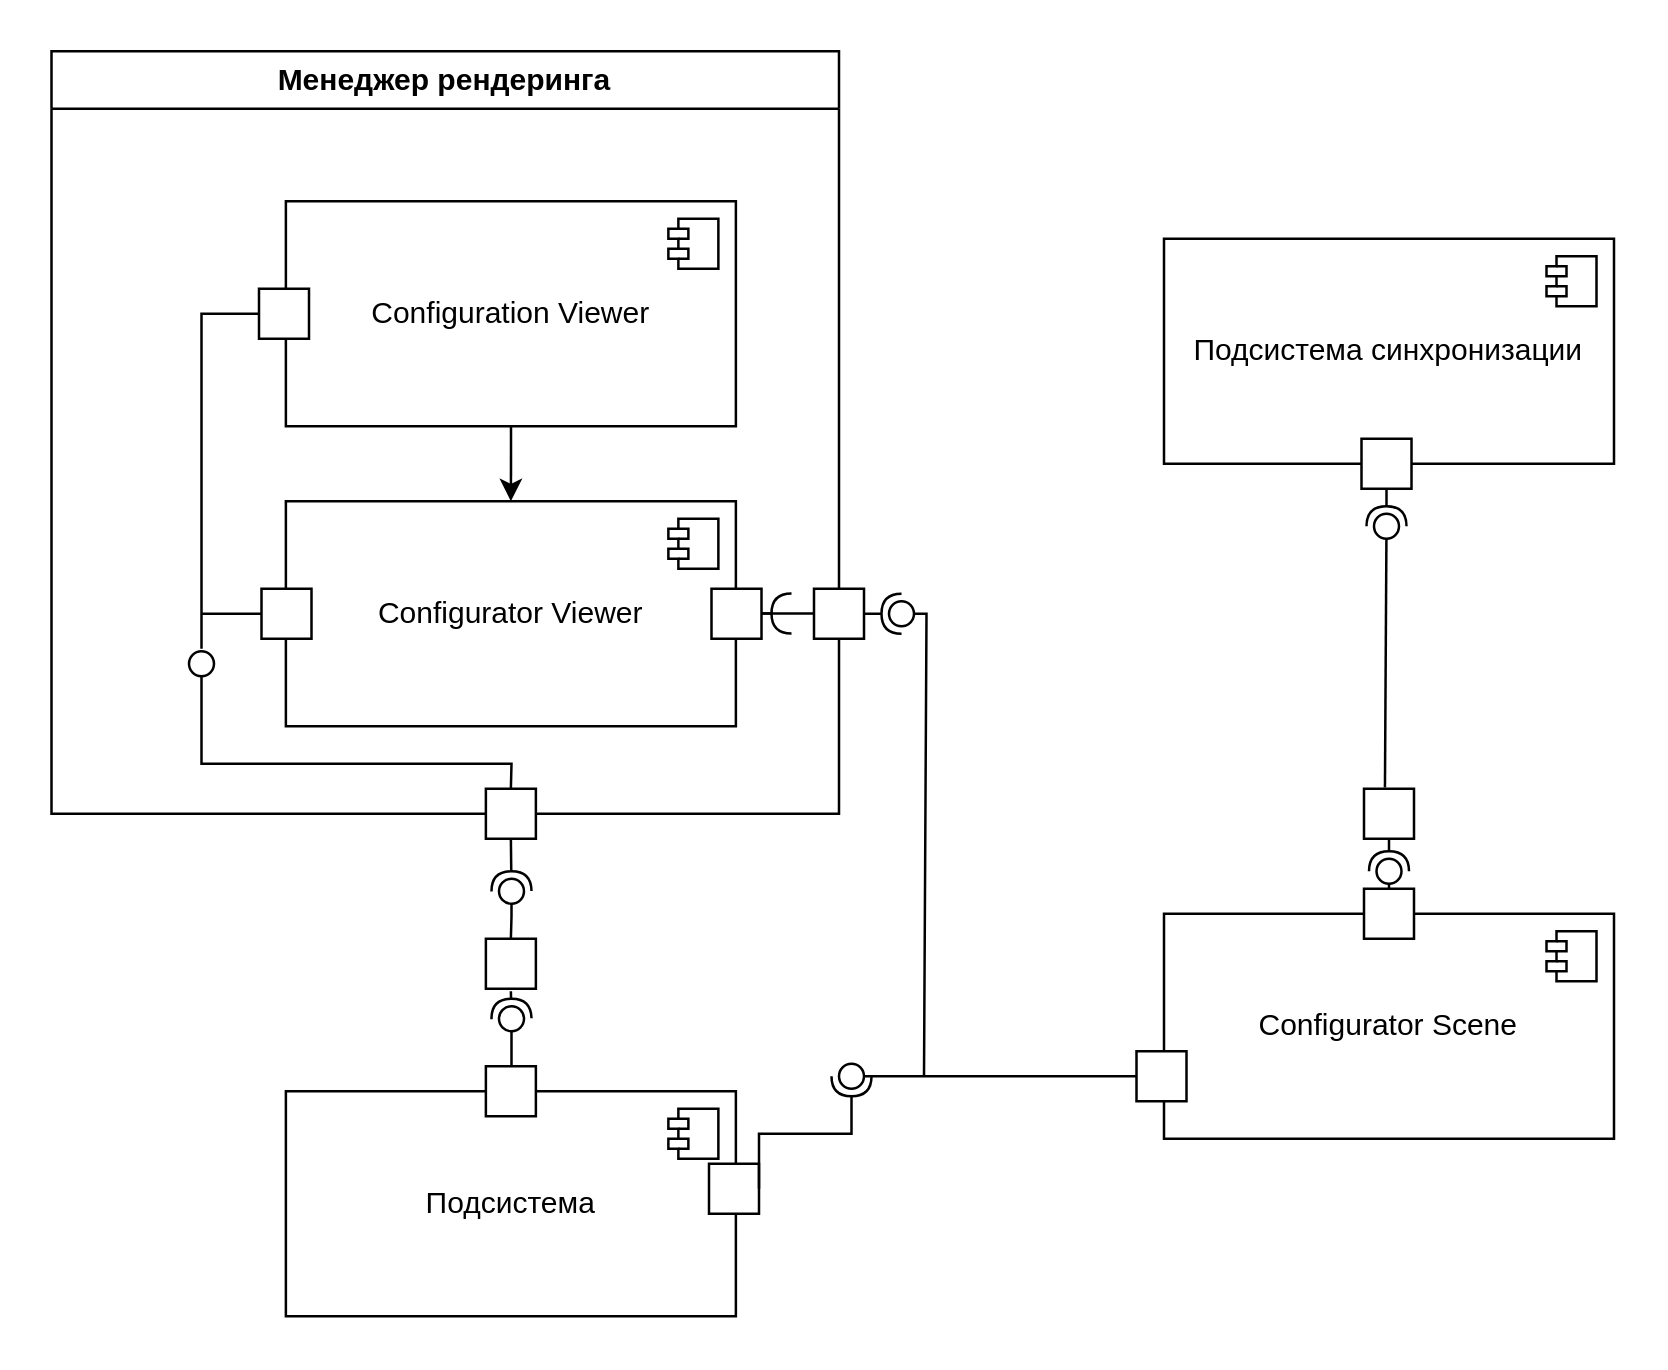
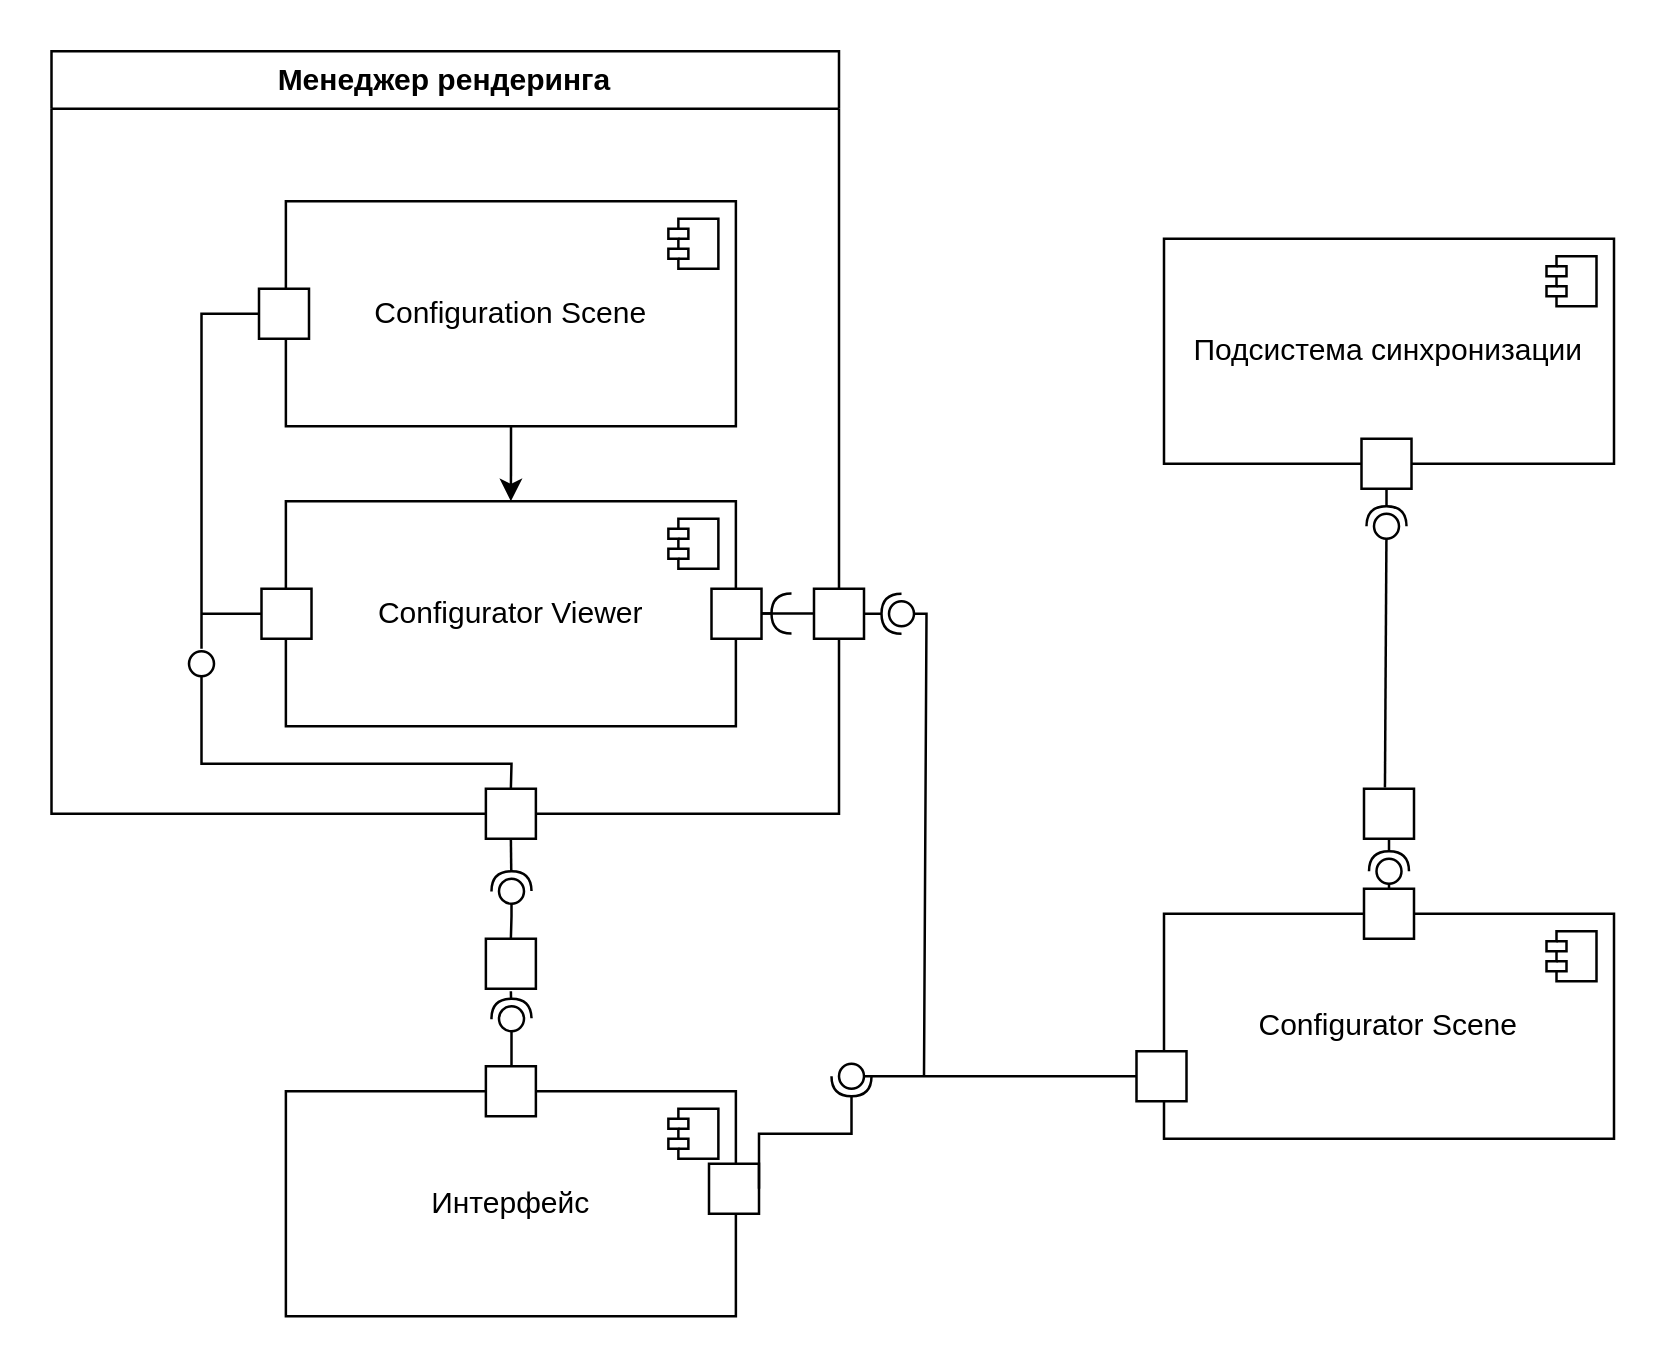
  <mxCell id="0" />
  <mxCell id="1" parent="0" />
  <mxCell id="2" value="Подсистема синхронизации" style="html=1;dropTarget=0;whiteSpace=wrap;" vertex="1" parent="1"><mxGeometry x="465" y="95" width="180" height="90" as="geometry" /></mxCell>
  <mxCell id="3" value="" style="shape=module;jettyWidth=8;jettyHeight=4;" vertex="1" parent="2"><mxGeometry x="1" width="20" height="20" relative="1" as="geometry"><mxPoint x="-27" y="7" as="offset" /></mxGeometry></mxCell>
  <mxCell id="4" value="" style="rounded=0;orthogonalLoop=1;jettySize=auto;html=1;endArrow=halfCircle;endFill=0;endSize=6;strokeWidth=1;sketch=0;exitX=0.5;exitY=1;exitDx=0;exitDy=0;" edge="1" parent="1" source="32" target="6"><mxGeometry relative="1" as="geometry"><mxPoint x="550" y="210" as="sourcePoint" /><mxPoint x="554" y="205" as="targetPoint" /></mxGeometry></mxCell>
  <mxCell id="5" value="" style="rounded=0;orthogonalLoop=1;jettySize=auto;html=1;endArrow=oval;endFill=0;sketch=0;sourcePerimeterSpacing=0;targetPerimeterSpacing=0;endSize=10;exitX=0.419;exitY=-0.023;exitDx=0;exitDy=0;exitPerimeter=0;" edge="1" parent="1" source="31" target="6"><mxGeometry relative="1" as="geometry"><mxPoint x="554" y="225" as="sourcePoint" /></mxGeometry></mxCell>
  <mxCell id="6" value="" style="ellipse;whiteSpace=wrap;html=1;align=center;aspect=fixed;fillColor=none;strokeColor=none;resizable=0;perimeter=centerPerimeter;rotatable=0;allowArrows=0;points=[];outlineConnect=1;" vertex="1" parent="1"><mxGeometry x="549" y="205" width="10" height="10" as="geometry" /></mxCell>
- <mxCell id="7" value="Подсистема" style="html=1;dropTarget=0;whiteSpace=wrap;" vertex="1" parent="1"><mxGeometry x="113.75" y="436" width="180" height="90" as="geometry" /></mxCell>
+ <mxCell id="7" value="Интерфейс" style="html=1;dropTarget=0;whiteSpace=wrap;" vertex="1" parent="1"><mxGeometry x="113.75" y="436" width="180" height="90" as="geometry" /></mxCell>
  <mxCell id="8" value="" style="shape=module;jettyWidth=8;jettyHeight=4;" vertex="1" parent="7"><mxGeometry x="1" width="20" height="20" relative="1" as="geometry"><mxPoint x="-27" y="7" as="offset" /></mxGeometry></mxCell>
  <mxCell id="9" value="Configurator Scene" style="html=1;dropTarget=0;whiteSpace=wrap;" vertex="1" parent="1"><mxGeometry x="465" y="365" width="180" height="90" as="geometry" /></mxCell>
  <mxCell id="10" value="" style="shape=module;jettyWidth=8;jettyHeight=4;" vertex="1" parent="9"><mxGeometry x="1" width="20" height="20" relative="1" as="geometry"><mxPoint x="-27" y="7" as="offset" /></mxGeometry></mxCell>
  <mxCell id="11" value="Менеджер рендеринга" style="swimlane;whiteSpace=wrap;html=1;" vertex="1" parent="1"><mxGeometry x="20" y="20" width="315" height="305" as="geometry" /></mxCell>
- <mxCell id="12" value="Configuration Viewer" style="html=1;dropTarget=0;whiteSpace=wrap;" vertex="1" parent="11"><mxGeometry x="93.75" y="60" width="180" height="90" as="geometry" /></mxCell>
+ <mxCell id="12" value="Configuration Scene" style="html=1;dropTarget=0;whiteSpace=wrap;" vertex="1" parent="11"><mxGeometry x="93.75" y="60" width="180" height="90" as="geometry" /></mxCell>
  <mxCell id="13" value="" style="shape=module;jettyWidth=8;jettyHeight=4;" vertex="1" parent="12"><mxGeometry x="1" width="20" height="20" relative="1" as="geometry"><mxPoint x="-27" y="7" as="offset" /></mxGeometry></mxCell>
  <mxCell id="14" value="Configurator Viewer" style="html=1;dropTarget=0;whiteSpace=wrap;" vertex="1" parent="11"><mxGeometry x="93.75" y="180" width="180" height="90" as="geometry" /></mxCell>
  <mxCell id="15" value="" style="shape=module;jettyWidth=8;jettyHeight=4;" vertex="1" parent="14"><mxGeometry x="1" width="20" height="20" relative="1" as="geometry"><mxPoint x="-27" y="7" as="offset" /></mxGeometry></mxCell>
  <mxCell id="16" style="edgeStyle=orthogonalEdgeStyle;rounded=0;orthogonalLoop=1;jettySize=auto;html=1;entryX=0.5;entryY=0;entryDx=0;entryDy=0;" edge="1" parent="11" source="12" target="14"><mxGeometry relative="1" as="geometry" /></mxCell>
  <mxCell id="17" value="" style="whiteSpace=wrap;html=1;aspect=fixed;" vertex="1" parent="11"><mxGeometry x="264" y="215" width="20" height="20" as="geometry" /></mxCell>
  <mxCell id="18" value="" style="whiteSpace=wrap;html=1;aspect=fixed;" vertex="1" parent="11"><mxGeometry x="83" y="95" width="20" height="20" as="geometry" /></mxCell>
  <mxCell id="19" value="" style="rounded=0;orthogonalLoop=1;jettySize=auto;html=1;endArrow=halfCircle;endFill=0;endSize=6;strokeWidth=1;sketch=0;exitX=1;exitY=0.5;exitDx=0;exitDy=0;" edge="1" parent="11"><mxGeometry relative="1" as="geometry"><mxPoint x="284" y="224.88" as="sourcePoint" /><mxPoint x="296" y="224.88" as="targetPoint" /></mxGeometry></mxCell>
  <mxCell id="20" value="" style="endArrow=none;html=1;rounded=0;exitX=1;exitY=0.5;exitDx=0;exitDy=0;entryX=0;entryY=0.5;entryDx=0;entryDy=0;" edge="1" parent="11"><mxGeometry width="50" height="50" relative="1" as="geometry"><mxPoint x="284" y="224.88" as="sourcePoint" /><mxPoint x="305" y="224.88" as="targetPoint" /></mxGeometry></mxCell>
  <mxCell id="21" value="" style="rounded=0;orthogonalLoop=1;jettySize=auto;html=1;endArrow=oval;endFill=0;sketch=0;sourcePerimeterSpacing=0;targetPerimeterSpacing=0;endSize=10;exitX=0.5;exitY=0;exitDx=0;exitDy=0;" edge="1" parent="11" source="25"><mxGeometry relative="1" as="geometry"><mxPoint x="82" y="440" as="sourcePoint" /><mxPoint x="60" y="245" as="targetPoint" /><Array as="points"><mxPoint x="184" y="285" /><mxPoint x="60" y="285" /></Array></mxGeometry></mxCell>
  <mxCell id="22" value="" style="endArrow=none;html=1;rounded=0;entryX=0;entryY=0.5;entryDx=0;entryDy=0;" edge="1" parent="11" target="18"><mxGeometry width="50" height="50" relative="1" as="geometry"><mxPoint x="60" y="239" as="sourcePoint" /><mxPoint x="60" y="105" as="targetPoint" /><Array as="points"><mxPoint x="60" y="105" /></Array></mxGeometry></mxCell>
  <mxCell id="23" value="" style="endArrow=none;html=1;rounded=0;" edge="1" parent="11"><mxGeometry width="50" height="50" relative="1" as="geometry"><mxPoint x="60" y="225" as="sourcePoint" /><mxPoint x="84" y="225" as="targetPoint" /></mxGeometry></mxCell>
  <mxCell id="24" value="" style="whiteSpace=wrap;html=1;aspect=fixed;" vertex="1" parent="1"><mxGeometry x="325" y="235" width="20" height="20" as="geometry" /></mxCell>
  <mxCell id="25" value="" style="whiteSpace=wrap;html=1;aspect=fixed;" vertex="1" parent="1"><mxGeometry x="193.75" y="315" width="20" height="20" as="geometry" /></mxCell>
  <mxCell id="26" value="" style="whiteSpace=wrap;html=1;aspect=fixed;" vertex="1" parent="1"><mxGeometry x="193.75" y="375" width="20" height="20" as="geometry" /></mxCell>
  <mxCell id="27" value="" style="whiteSpace=wrap;html=1;aspect=fixed;" vertex="1" parent="1"><mxGeometry x="193.75" y="426" width="20" height="20" as="geometry" /></mxCell>
  <mxCell id="28" value="" style="whiteSpace=wrap;html=1;aspect=fixed;" vertex="1" parent="1"><mxGeometry x="283" y="465" width="20" height="20" as="geometry" /></mxCell>
  <mxCell id="29" value="" style="whiteSpace=wrap;html=1;aspect=fixed;" vertex="1" parent="1"><mxGeometry x="454" y="420" width="20" height="20" as="geometry" /></mxCell>
  <mxCell id="30" value="" style="whiteSpace=wrap;html=1;aspect=fixed;" vertex="1" parent="1"><mxGeometry x="545" y="355" width="20" height="20" as="geometry" /></mxCell>
  <mxCell id="31" value="" style="whiteSpace=wrap;html=1;aspect=fixed;" vertex="1" parent="1"><mxGeometry x="545" y="315" width="20" height="20" as="geometry" /></mxCell>
  <mxCell id="32" value="" style="whiteSpace=wrap;html=1;aspect=fixed;" vertex="1" parent="1"><mxGeometry x="544" y="175" width="20" height="20" as="geometry" /></mxCell>
  <mxCell id="33" value="" style="whiteSpace=wrap;html=1;aspect=fixed;" vertex="1" parent="1"><mxGeometry x="104" y="235" width="20" height="20" as="geometry" /></mxCell>
  <mxCell id="34" value="" style="rounded=0;orthogonalLoop=1;jettySize=auto;html=1;endArrow=halfCircle;endFill=0;endSize=6;strokeWidth=1;sketch=0;exitX=0.5;exitY=1;exitDx=0;exitDy=0;" edge="1" parent="1" target="36"><mxGeometry relative="1" as="geometry"><mxPoint x="555" y="335" as="sourcePoint" /><mxPoint x="555" y="345" as="targetPoint" /></mxGeometry></mxCell>
  <mxCell id="35" value="" style="rounded=0;orthogonalLoop=1;jettySize=auto;html=1;endArrow=oval;endFill=0;sketch=0;sourcePerimeterSpacing=0;targetPerimeterSpacing=0;endSize=10;" edge="1" parent="1" target="36"><mxGeometry relative="1" as="geometry"><mxPoint x="555" y="355" as="sourcePoint" /></mxGeometry></mxCell>
  <mxCell id="36" value="" style="ellipse;whiteSpace=wrap;html=1;align=center;aspect=fixed;fillColor=none;strokeColor=none;resizable=0;perimeter=centerPerimeter;rotatable=0;allowArrows=0;points=[];outlineConnect=1;" vertex="1" parent="1"><mxGeometry x="550" y="343" width="10" height="10" as="geometry" /></mxCell>
  <mxCell id="37" value="" style="rounded=0;orthogonalLoop=1;jettySize=auto;html=1;endArrow=halfCircle;endFill=0;endSize=6;strokeWidth=1;sketch=0;exitX=1;exitY=0.5;exitDx=0;exitDy=0;edgeStyle=elbowEdgeStyle;elbow=vertical;" edge="1" parent="1" source="28"><mxGeometry relative="1" as="geometry"><mxPoint x="375" y="425" as="sourcePoint" /><mxPoint x="340" y="430" as="targetPoint" /></mxGeometry></mxCell>
  <mxCell id="38" value="" style="rounded=0;orthogonalLoop=1;jettySize=auto;html=1;endArrow=oval;endFill=0;sketch=0;sourcePerimeterSpacing=0;targetPerimeterSpacing=0;endSize=10;exitX=0;exitY=0.5;exitDx=0;exitDy=0;" edge="1" parent="1" source="29"><mxGeometry relative="1" as="geometry"><mxPoint x="375" y="445" as="sourcePoint" /><mxPoint x="340" y="430" as="targetPoint" /></mxGeometry></mxCell>
  <mxCell id="39" value="" style="ellipse;whiteSpace=wrap;html=1;align=center;aspect=fixed;fillColor=none;strokeColor=none;resizable=0;perimeter=centerPerimeter;rotatable=0;allowArrows=0;points=[];outlineConnect=1;" vertex="1" parent="1"><mxGeometry x="370" y="433" width="10" height="10" as="geometry" /></mxCell>
  <mxCell id="40" value="" style="rounded=0;orthogonalLoop=1;jettySize=auto;html=1;endArrow=halfCircle;endFill=0;endSize=6;strokeWidth=1;sketch=0;exitX=1;exitY=0.5;exitDx=0;exitDy=0;" edge="1" parent="1" source="24"><mxGeometry relative="1" as="geometry"><mxPoint x="351" y="185" as="sourcePoint" /><mxPoint x="360" y="245" as="targetPoint" /></mxGeometry></mxCell>
  <mxCell id="41" value="" style="rounded=0;orthogonalLoop=1;jettySize=auto;html=1;endArrow=oval;endFill=0;sketch=0;sourcePerimeterSpacing=0;targetPerimeterSpacing=0;endSize=10;" edge="1" parent="1"><mxGeometry relative="1" as="geometry"><mxPoint x="369" y="430" as="sourcePoint" /><mxPoint x="360" y="245" as="targetPoint" /><Array as="points"><mxPoint x="370" y="245" /></Array></mxGeometry></mxCell>
  <mxCell id="42" value="" style="ellipse;whiteSpace=wrap;html=1;align=center;aspect=fixed;fillColor=none;strokeColor=none;resizable=0;perimeter=centerPerimeter;rotatable=0;allowArrows=0;points=[];outlineConnect=1;" vertex="1" parent="1"><mxGeometry x="405" y="255" width="10" height="10" as="geometry" /></mxCell>
  <mxCell id="43" value="" style="ellipse;whiteSpace=wrap;html=1;align=center;aspect=fixed;fillColor=none;strokeColor=none;resizable=0;perimeter=centerPerimeter;rotatable=0;allowArrows=0;points=[];outlineConnect=1;" vertex="1" parent="1"><mxGeometry x="380" y="443" width="10" height="10" as="geometry" /></mxCell>
  <mxCell id="44" value="" style="rounded=0;orthogonalLoop=1;jettySize=auto;html=1;endArrow=halfCircle;endFill=0;endSize=6;strokeWidth=1;sketch=0;exitX=0.5;exitY=1;exitDx=0;exitDy=0;" edge="1" parent="1" source="25"><mxGeometry relative="1" as="geometry"><mxPoint x="200" y="345" as="sourcePoint" /><mxPoint x="204" y="356" as="targetPoint" /></mxGeometry></mxCell>
  <mxCell id="45" value="" style="rounded=0;orthogonalLoop=1;jettySize=auto;html=1;endArrow=oval;endFill=0;sketch=0;sourcePerimeterSpacing=0;targetPerimeterSpacing=0;endSize=10;exitX=0.5;exitY=0;exitDx=0;exitDy=0;" edge="1" parent="1" source="26"><mxGeometry relative="1" as="geometry"><mxPoint x="379" y="440" as="sourcePoint" /><mxPoint x="204" y="356" as="targetPoint" /><Array as="points"><mxPoint x="204" y="366" /></Array></mxGeometry></mxCell>
  <mxCell id="46" value="" style="rounded=0;orthogonalLoop=1;jettySize=auto;html=1;endArrow=halfCircle;endFill=0;endSize=6;strokeWidth=1;sketch=0;exitX=0.5;exitY=1;exitDx=0;exitDy=0;" edge="1" parent="1"><mxGeometry relative="1" as="geometry"><mxPoint x="203.75" y="396" as="sourcePoint" /><mxPoint x="204" y="407" as="targetPoint" /></mxGeometry></mxCell>
  <mxCell id="47" value="" style="rounded=0;orthogonalLoop=1;jettySize=auto;html=1;endArrow=oval;endFill=0;sketch=0;sourcePerimeterSpacing=0;targetPerimeterSpacing=0;endSize=10;" edge="1" parent="1"><mxGeometry relative="1" as="geometry"><mxPoint x="204" y="426" as="sourcePoint" /><mxPoint x="204" y="407" as="targetPoint" /><Array as="points"><mxPoint x="204" y="419" /><mxPoint x="204" y="416" /></Array></mxGeometry></mxCell>
